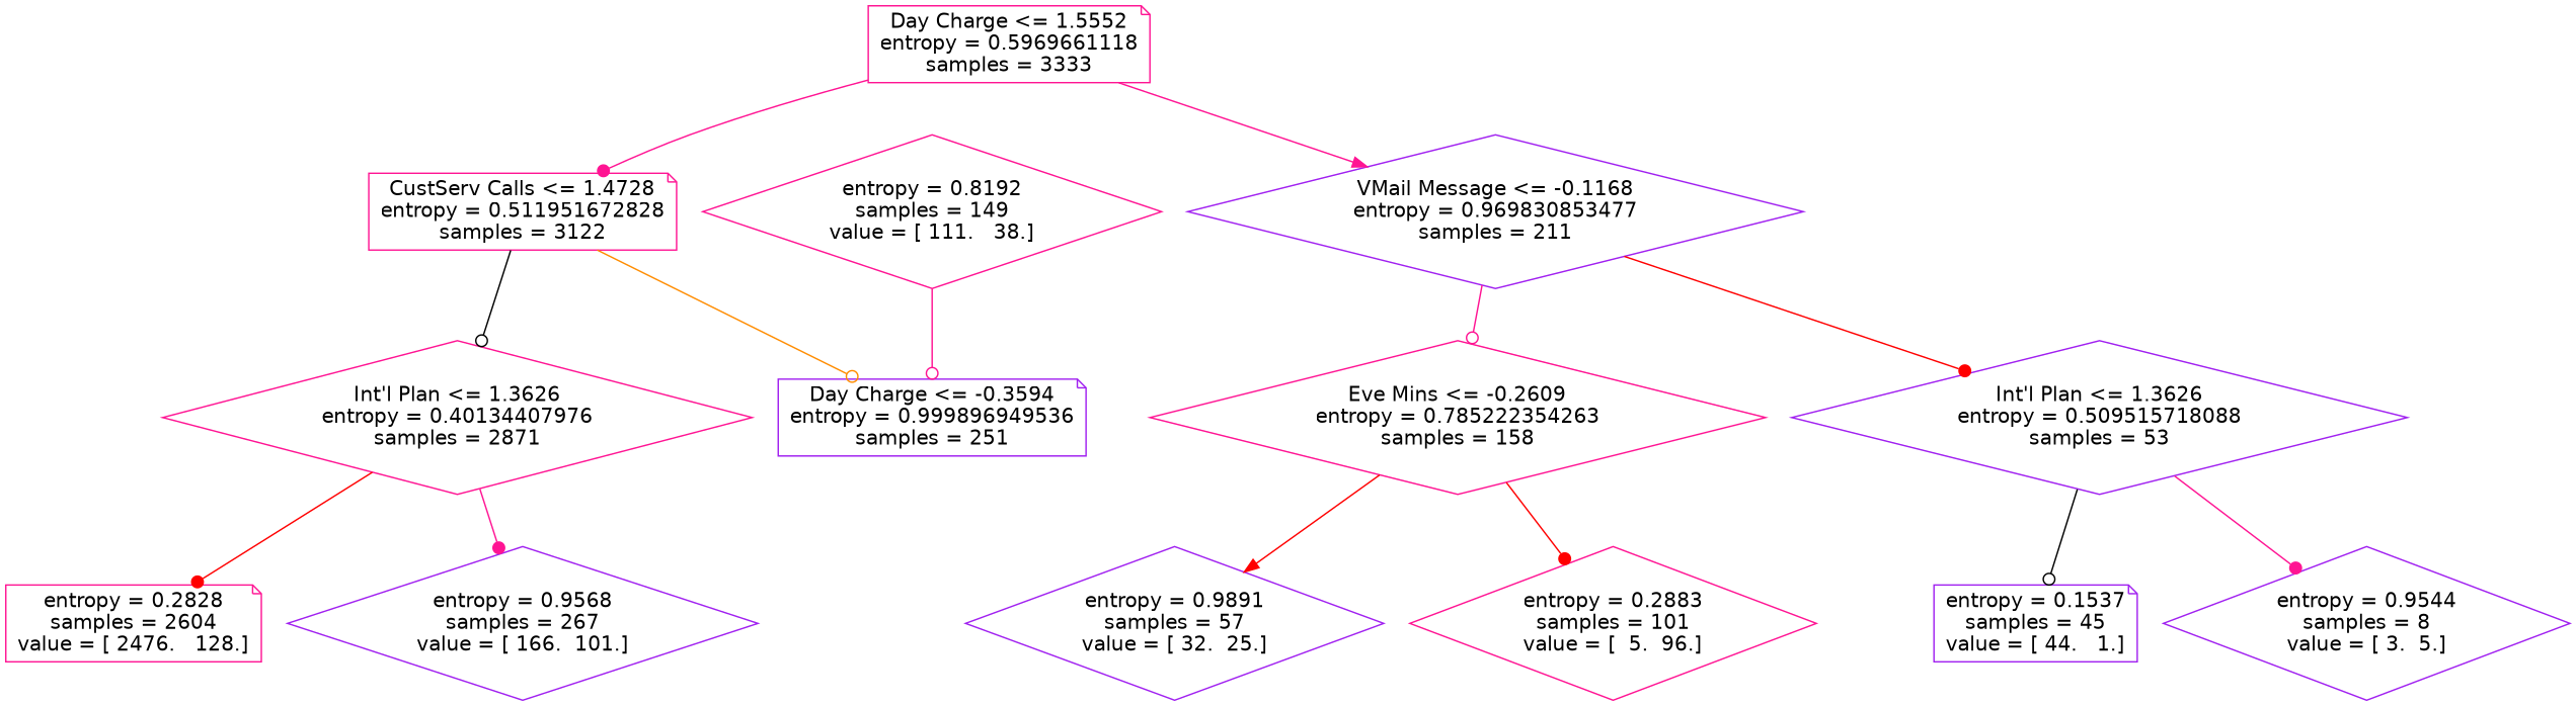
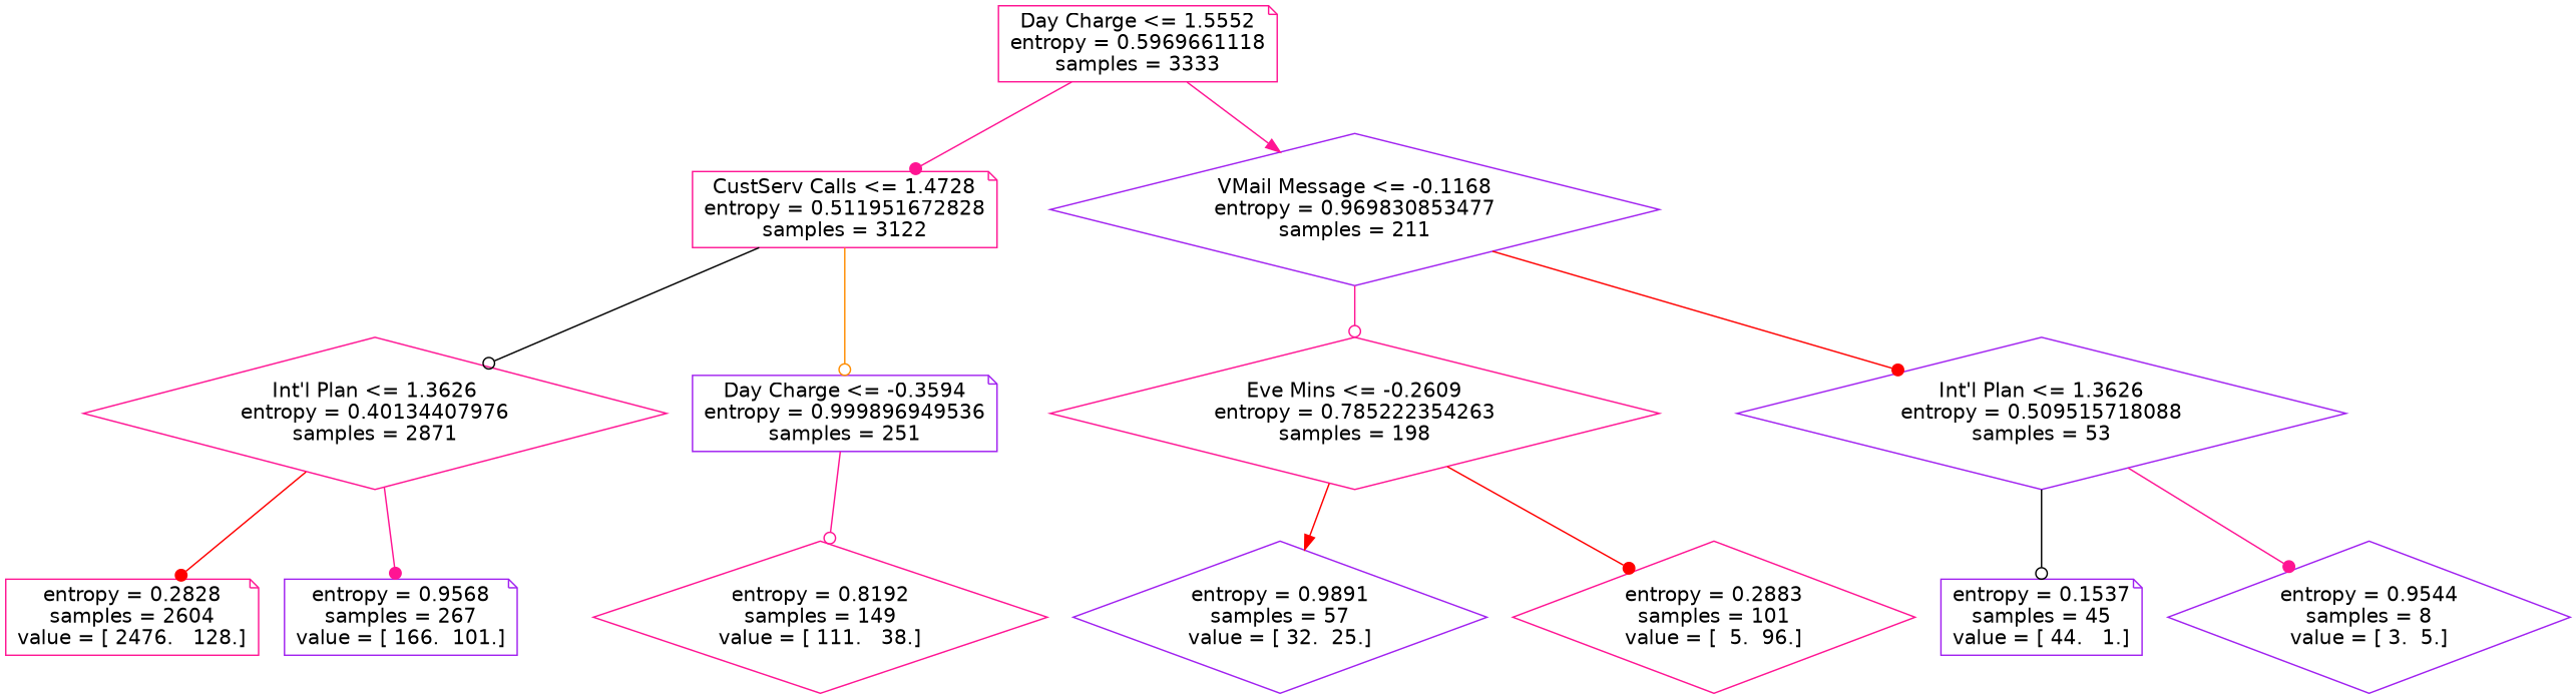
  digraph {
    fontname="DejaVu Sans"
    node [color=deeppink fontname="DejaVu Sans" shape=diamond]
    edge [arrowhead=dot color=deeppink fontname="DejaVu Sans"]
    n1 [label="Day Charge <= 1.5552\nentropy = 0.5969661118\nsamples = 3333" shape=note]
    n2 [label="CustServ Calls <= 1.4728\nentropy = 0.511951672828\nsamples = 3122" shape=note]
    n3 [color=purple label="VMail Message <= -0.1168\nentropy = 0.969830853477\nsamples = 211"]
    n4 [label="Int'l Plan <= 1.3626\nentropy = 0.40134407976\nsamples = 2871"]
    n5 [color=purple label="Day Charge <= -0.3594\nentropy = 0.999896949536\nsamples = 251" shape=note]
-   n6 [label="Eve Mins <= -0.2609\nentropy = 0.785222354263\nsamples = 158"]
+   n6 [label="Eve Mins <= -0.2609\nentropy = 0.785222354263\nsamples = 198"]
    n7 [color=purple label="Int'l Plan <= 1.3626\nentropy = 0.509515718088\nsamples = 53"]
    n8 [label="entropy = 0.2828\nsamples = 2604\nvalue = [ 2476.   128.]" shape=note]
-   n9 [color=purple label="entropy = 0.9568\nsamples = 267\nvalue = [ 166.  101.]"]
+   n9 [color=purple label="entropy = 0.9568\nsamples = 267\nvalue = [ 166.  101.]" shape=note]
    n10 [label="entropy = 0.8192\nsamples = 149\nvalue = [ 111.   38.]"]
    n11 [color=purple label="entropy = 0.9891\nsamples = 57\nvalue = [ 32.  25.]"]
    n12 [label="entropy = 0.2883\nsamples = 101\nvalue = [  5.  96.]"]
    n13 [color=purple label="entropy = 0.1537\nsamples = 45\nvalue = [ 44.   1.]" shape=note]
    n14 [color=purple label="entropy = 0.9544\nsamples = 8\nvalue = [ 3.  5.]"]
    n1 -> n2
    n1 -> n3 [arrowhead=normal]
    n2 -> n4 [arrowhead=odot color=black]
    n2 -> n5 [arrowhead=odot color=darkorange]
    n3 -> n6 [arrowhead=odot]
    n3 -> n7 [color=red]
    n4 -> n8 [color=red]
    n4 -> n9
-   n10 -> n5 [arrowhead=odot]
+   n5 -> n10 [arrowhead=odot]
    n6 -> n11 [arrowhead=normal color=red]
    n6 -> n12 [color=red]
    n7 -> n13 [arrowhead=odot color=black]
    n7 -> n14
  }
